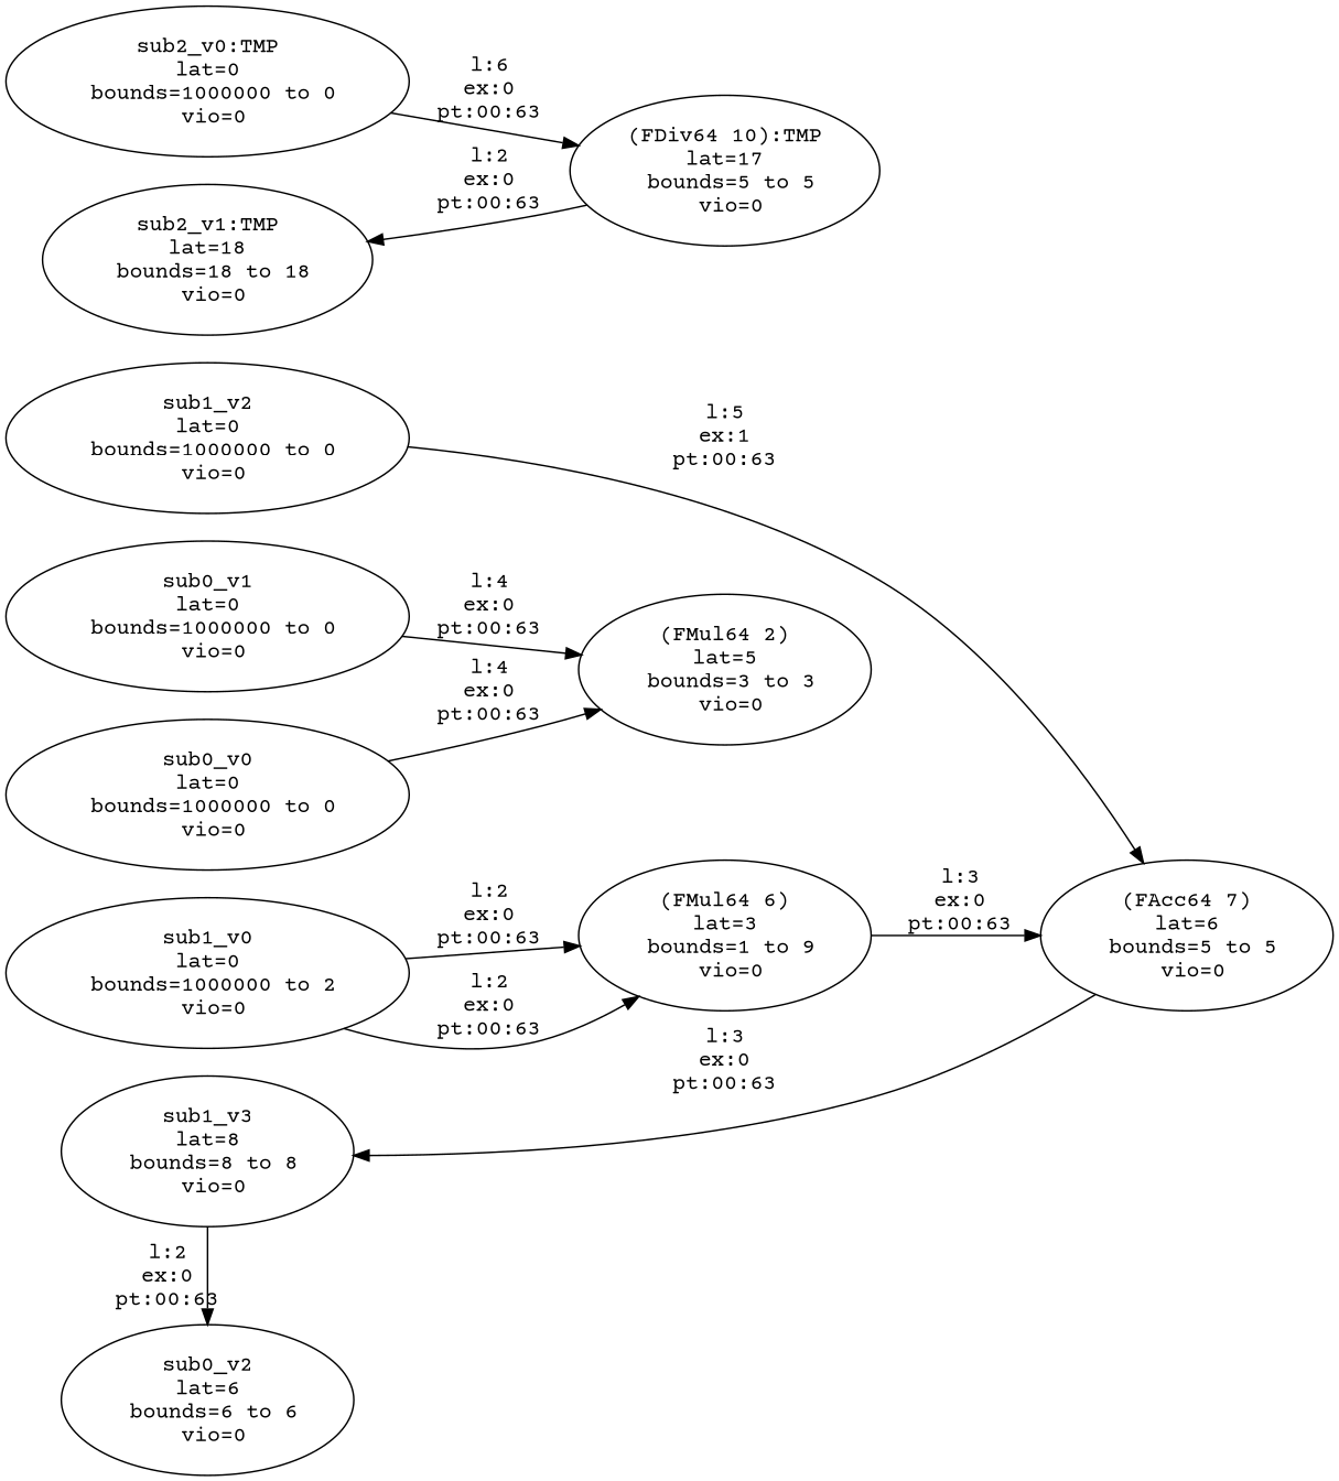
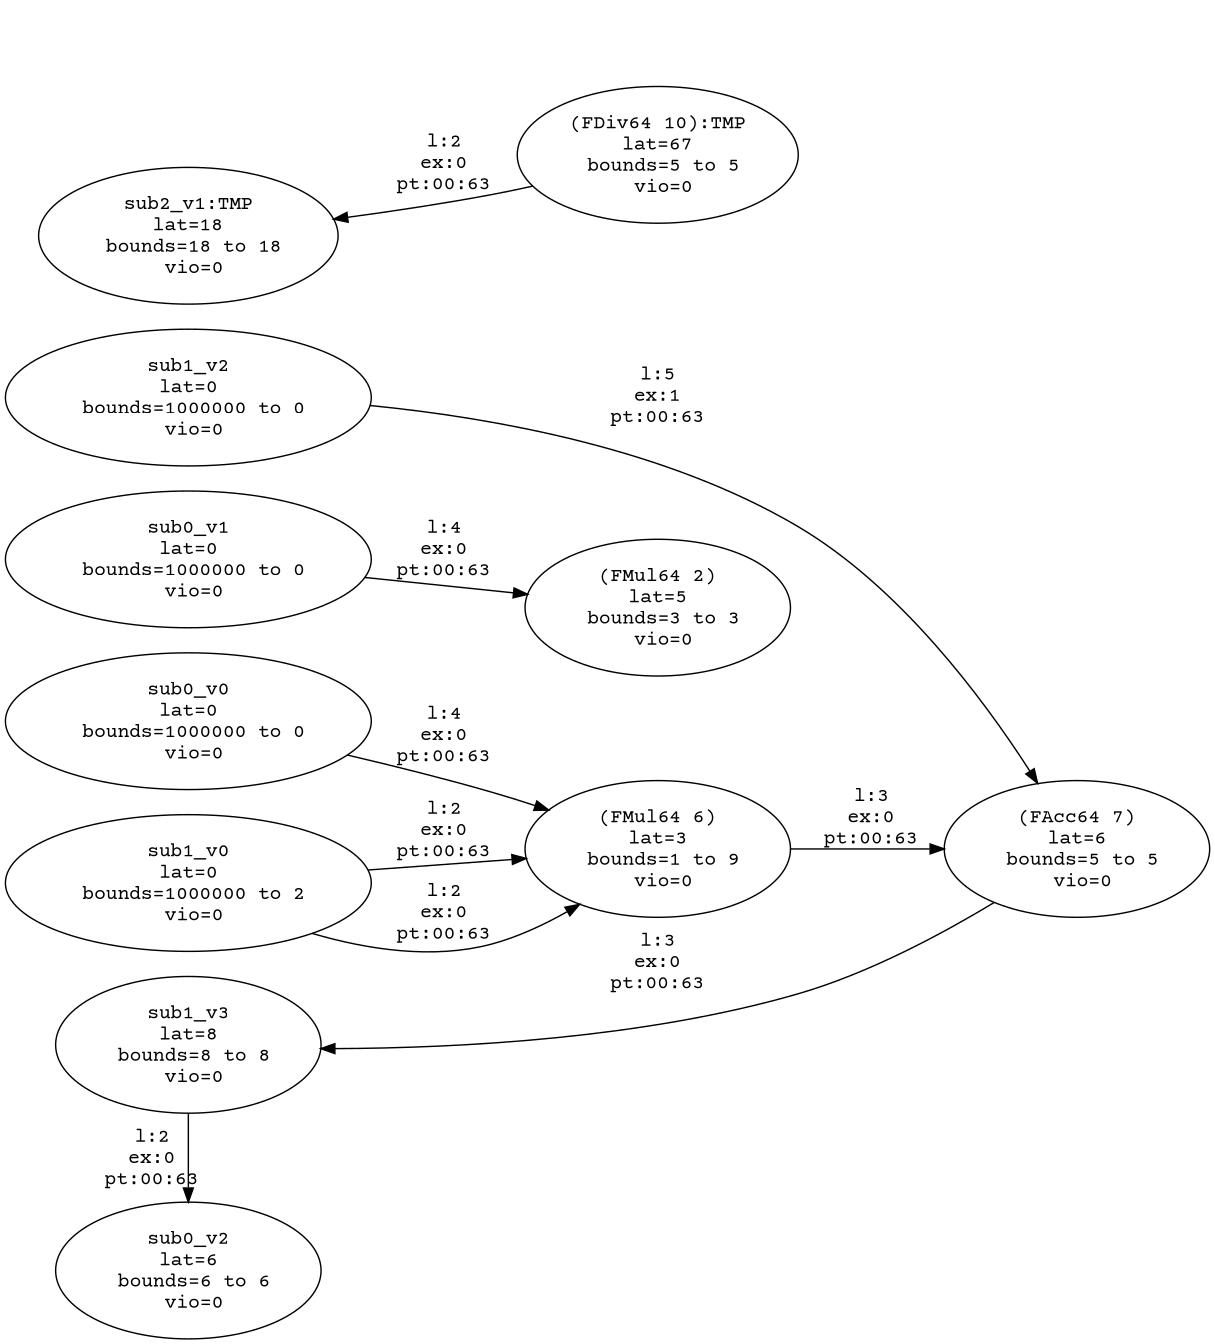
  digraph {
    fontname="Courier Prime"
    newrank=true
    rankdir=LR
    node [color=black fontname="Courier Prime"]
    edge [color=black fontname="Courier Prime"]
    n1 [label="sub0_v0\n lat=0 \n bounds=1000000 to 0\n vio=0"]
    n2 [label="sub0_v1\n lat=0 \n bounds=1000000 to 0\n vio=0"]
    n3 [label="sub0_v2\n lat=6 \n bounds=6 to 6\n vio=0"]
    n4 [label="sub1_v0\n lat=0 \n bounds=1000000 to 2\n vio=0"]
    n5 [label="sub1_v2\n lat=0 \n bounds=1000000 to 0\n vio=0"]
    n6 [label="sub1_v3\n lat=8 \n bounds=8 to 8\n vio=0"]
-   n7 [label="sub2_v0:TMP\n lat=0 \n bounds=1000000 to 0\n vio=0"]
    n8 [label="sub2_v1:TMP\n lat=18 \n bounds=18 to 18\n vio=0"]
    n9 [label="(FMul64 2)\n lat=5 \n bounds=3 to 3\n vio=0"]
    n10 [label="(FMul64 6)\n lat=3 \n bounds=1 to 9\n vio=0"]
    n11 [label="(FAcc64 7)\n lat=6 \n bounds=5 to 5\n vio=0"]
-   n12 [label="(FDiv64 10):TMP\n lat=17 \n bounds=5 to 5\n vio=0"]
+   n12 [label="(FDiv64 10):TMP\n lat=67 \n bounds=5 to 5\n vio=0"]
    subgraph sub_1 {
      rank=same
      n1
      n2
      n3
      n4
      n5
      n6
-     n7
      n8
    }
-   n1 -> n9 [label="l:4\nex:0\npt:00:63"]
+   n1 -> n10 [label="l:4\nex:0\npt:00:63"]
    n2 -> n9 [label="l:4\nex:0\npt:00:63"]
    n4 -> n10 [label="l:2\nex:0\npt:00:63"]
    n4 -> n10 [label="l:2\nex:0\npt:00:63"]
    n5 -> n11 [label="l:5\nex:1\npt:00:63"]
    n6 -> n3 [label="l:2\nex:0\npt:00:63"]
-   n7 -> n12 [label="l:6\nex:0\npt:00:63"]
    n10 -> n11 [label="l:3\nex:0\npt:00:63"]
    n11 -> n6 [label="l:3\nex:0\npt:00:63"]
    n12 -> n8 [label="l:2\nex:0\npt:00:63"]
  }
